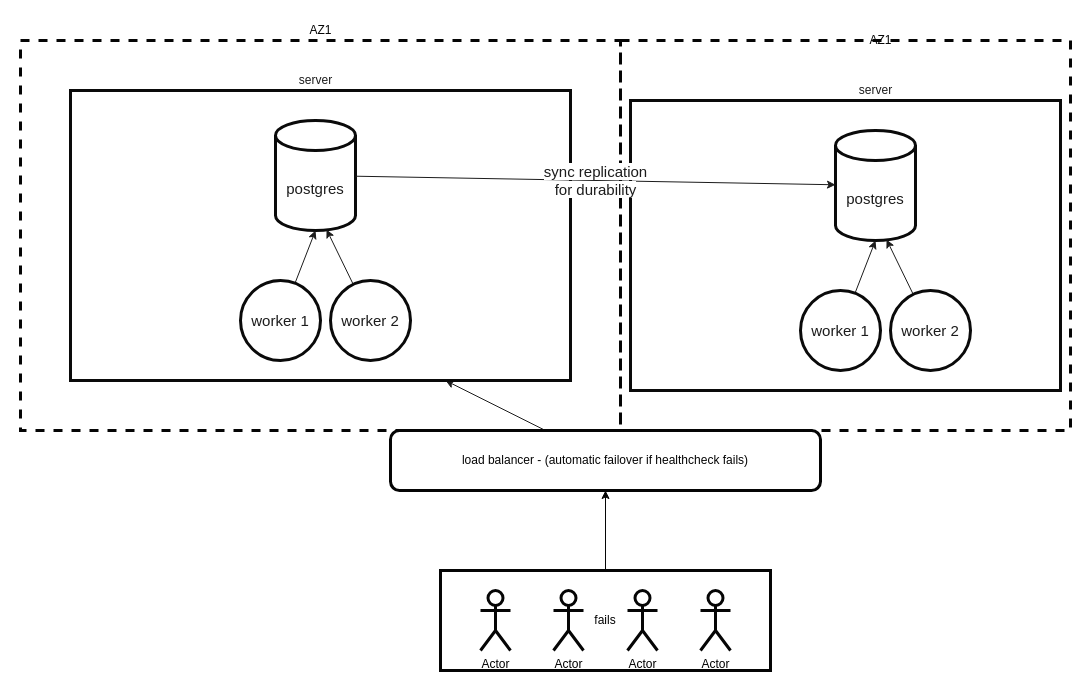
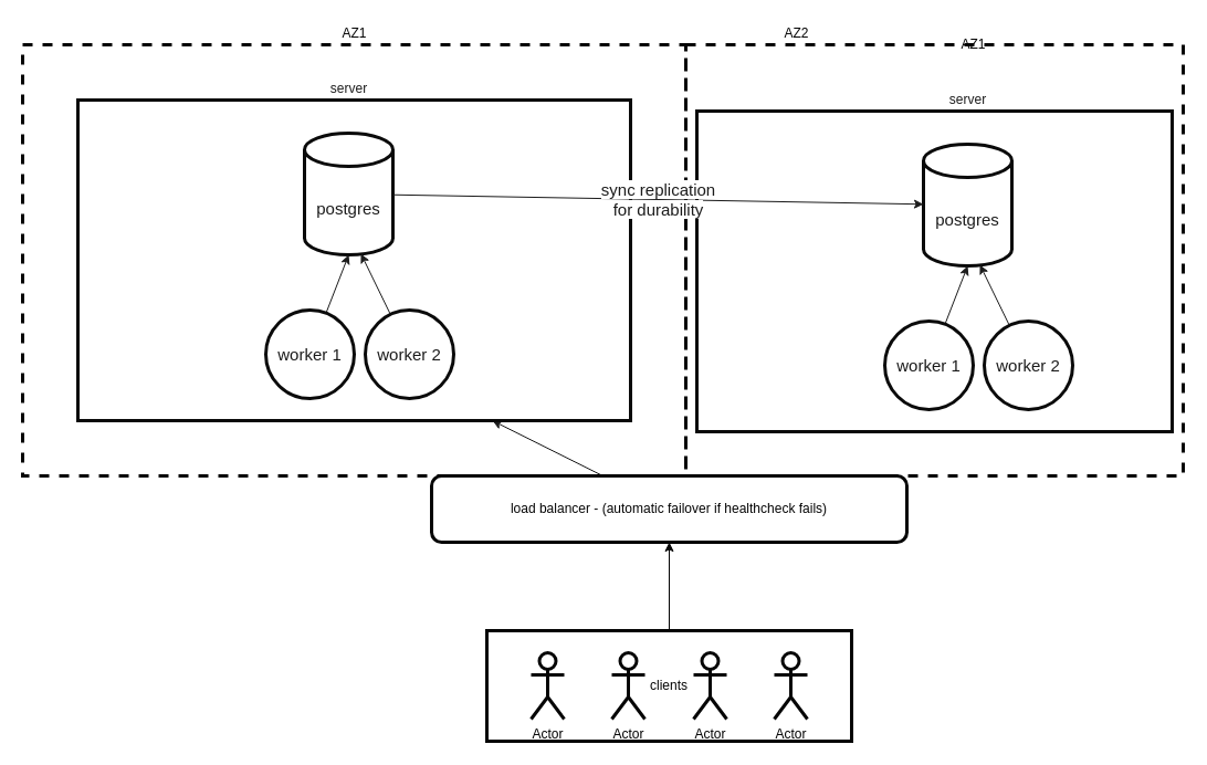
  <mxCell id="0" />
  <mxCell id="1" parent="0" />
  <mxCell id="2" value="" style="whiteSpace=wrap;html=1;fillColor=none;strokeColor=#050505;dashed=1;strokeWidth=3;" parent="1" vertex="1"><mxGeometry x="20" y="40" width="600" height="390" as="geometry" /></mxCell>
  <mxCell id="3" value="Actor" style="shape=umlActor;verticalLabelPosition=bottom;verticalAlign=top;html=1;outlineConnect=0;strokeColor=#050505;strokeWidth=3;fillColor=none;" parent="1" vertex="1"><mxGeometry x="480" y="590" width="30" height="60" as="geometry" /></mxCell>
  <mxCell id="4" value="Actor" style="shape=umlActor;verticalLabelPosition=bottom;verticalAlign=top;html=1;outlineConnect=0;strokeColor=#050505;strokeWidth=3;fillColor=none;" parent="1" vertex="1"><mxGeometry x="553" y="590" width="30" height="60" as="geometry" /></mxCell>
  <mxCell id="5" value="Actor" style="shape=umlActor;verticalLabelPosition=bottom;verticalAlign=top;html=1;outlineConnect=0;strokeColor=#050505;strokeWidth=3;fillColor=none;" parent="1" vertex="1"><mxGeometry x="627" y="590" width="30" height="60" as="geometry" /></mxCell>
  <mxCell id="6" value="Actor" style="shape=umlActor;verticalLabelPosition=bottom;verticalAlign=top;html=1;outlineConnect=0;strokeColor=#050505;strokeWidth=3;fillColor=none;" parent="1" vertex="1"><mxGeometry x="700" y="590" width="30" height="60" as="geometry" /></mxCell>
  <mxCell id="7" style="edgeStyle=none;html=1;entryX=0.75;entryY=1;entryDx=0;entryDy=0;fontSize=15;fontColor=#1C1C1C;strokeColor=#1C1C1C;" edge="1" parent="1" source="8" target="14"><mxGeometry relative="1" as="geometry" /></mxCell>
  <mxCell id="8" value="&lt;font color=&quot;#050505&quot;&gt;load balancer - (automatic failover if healthcheck fails)&lt;/font&gt;" style="rounded=1;whiteSpace=wrap;html=1;strokeColor=#050505;strokeWidth=3;fillColor=none;" parent="1" vertex="1"><mxGeometry x="390" y="430" width="430" height="60" as="geometry" /></mxCell>
  <mxCell id="9" style="edgeStyle=none;html=1;entryX=0.5;entryY=1;entryDx=0;entryDy=0;labelBackgroundColor=#FFFFFF;fontColor=#050505;strokeColor=#050505;" parent="1" source="10" target="8" edge="1"><mxGeometry relative="1" as="geometry" /></mxCell>
- <mxCell id="10" value="fails" style="rounded=0;whiteSpace=wrap;html=1;labelBackgroundColor=none;fontColor=#050505;strokeColor=#050505;strokeWidth=3;fillColor=none;" parent="1" vertex="1"><mxGeometry x="440" y="570" width="330" height="100" as="geometry" /></mxCell>
+ <mxCell id="10" value="clients" style="rounded=0;whiteSpace=wrap;html=1;labelBackgroundColor=none;fontColor=#050505;strokeColor=#050505;strokeWidth=3;fillColor=none;" parent="1" vertex="1"><mxGeometry x="440" y="570" width="330" height="100" as="geometry" /></mxCell>
  <mxCell id="11" value="AZ1" style="text;html=1;align=center;verticalAlign=middle;resizable=0;points=[];autosize=1;strokeColor=none;fillColor=none;fontColor=#050505;" parent="1" vertex="1"><mxGeometry x="300" y="20" width="40" height="20" as="geometry" /></mxCell>
  <mxCell id="12" value="" style="whiteSpace=wrap;html=1;fillColor=none;strokeColor=#050505;dashed=1;strokeWidth=3;" parent="1" vertex="1"><mxGeometry x="620" y="40" width="450" height="390" as="geometry" /></mxCell>
+ <mxCell id="13" value="AZ2" style="text;html=1;align=center;verticalAlign=middle;resizable=0;points=[];autosize=1;strokeColor=none;fillColor=none;fontColor=#050505;" parent="1" vertex="1"><mxGeometry x="700" y="20" width="40" height="20" as="geometry" /></mxCell>
  <mxCell id="14" value="" style="rounded=0;whiteSpace=wrap;html=1;fillColor=none;strokeColor=#0A0A0A;fontSize=15;strokeWidth=3;" vertex="1" parent="1"><mxGeometry x="70" y="90" width="500" height="290" as="geometry" /></mxCell>
  <mxCell id="15" value="server" style="text;html=1;align=center;verticalAlign=middle;resizable=0;points=[];autosize=1;strokeColor=none;fillColor=none;fontColor=#1C1C1C;" vertex="1" parent="1"><mxGeometry x="290" y="70" width="50" height="20" as="geometry" /></mxCell>
  <mxCell id="16" value="postgres" style="shape=cylinder3;whiteSpace=wrap;html=1;boundedLbl=1;backgroundOutline=1;size=15;fontSize=15;fontColor=#1C1C1C;strokeColor=#0A0A0A;strokeWidth=3;fillColor=none;" vertex="1" parent="1"><mxGeometry x="275" y="120" width="80" height="110" as="geometry" /></mxCell>
  <mxCell id="17" style="edgeStyle=none;html=1;entryX=0.638;entryY=0.991;entryDx=0;entryDy=0;entryPerimeter=0;fontSize=15;fontColor=#1C1C1C;strokeColor=#1C1C1C;" edge="1" parent="1" source="18" target="16"><mxGeometry relative="1" as="geometry" /></mxCell>
  <mxCell id="18" value="worker 2" style="ellipse;whiteSpace=wrap;html=1;aspect=fixed;fontSize=15;fontColor=#1C1C1C;strokeColor=#0A0A0A;strokeWidth=3;fillColor=none;" vertex="1" parent="1"><mxGeometry x="330" y="280" width="80" height="80" as="geometry" /></mxCell>
  <mxCell id="19" style="edgeStyle=none;html=1;entryX=0.5;entryY=1;entryDx=0;entryDy=0;entryPerimeter=0;fontSize=15;fontColor=#1C1C1C;strokeColor=#1C1C1C;" edge="1" parent="1" source="20" target="16"><mxGeometry relative="1" as="geometry" /></mxCell>
  <mxCell id="20" value="worker 1" style="ellipse;whiteSpace=wrap;html=1;aspect=fixed;fontSize=15;fontColor=#1C1C1C;strokeColor=#0A0A0A;strokeWidth=3;fillColor=none;" vertex="1" parent="1"><mxGeometry x="240" y="280" width="80" height="80" as="geometry" /></mxCell>
  <mxCell id="21" value="AZ1" style="text;html=1;align=center;verticalAlign=middle;resizable=0;points=[];autosize=1;strokeColor=none;fillColor=none;fontColor=#050505;" vertex="1" parent="1"><mxGeometry x="860" y="30" width="40" height="20" as="geometry" /></mxCell>
  <mxCell id="22" value="" style="rounded=0;whiteSpace=wrap;html=1;fillColor=none;strokeColor=#0A0A0A;fontSize=15;strokeWidth=3;" vertex="1" parent="1"><mxGeometry x="630" y="100" width="430" height="290" as="geometry" /></mxCell>
  <mxCell id="23" value="server" style="text;html=1;align=center;verticalAlign=middle;resizable=0;points=[];autosize=1;strokeColor=none;fillColor=none;fontColor=#1C1C1C;" vertex="1" parent="1"><mxGeometry x="850" y="80" width="50" height="20" as="geometry" /></mxCell>
  <mxCell id="24" value="postgres" style="shape=cylinder3;whiteSpace=wrap;html=1;boundedLbl=1;backgroundOutline=1;size=15;fontSize=15;fontColor=#1C1C1C;strokeColor=#0A0A0A;strokeWidth=3;fillColor=none;" vertex="1" parent="1"><mxGeometry x="835" y="130" width="80" height="110" as="geometry" /></mxCell>
  <mxCell id="25" style="edgeStyle=none;html=1;entryX=0.638;entryY=0.991;entryDx=0;entryDy=0;entryPerimeter=0;fontSize=15;fontColor=#1C1C1C;strokeColor=#1C1C1C;" edge="1" parent="1" source="26" target="24"><mxGeometry relative="1" as="geometry" /></mxCell>
  <mxCell id="26" value="worker 2" style="ellipse;whiteSpace=wrap;html=1;aspect=fixed;fontSize=15;fontColor=#1C1C1C;strokeColor=#0A0A0A;strokeWidth=3;fillColor=none;" vertex="1" parent="1"><mxGeometry x="890" y="290" width="80" height="80" as="geometry" /></mxCell>
  <mxCell id="27" style="edgeStyle=none;html=1;entryX=0.5;entryY=1;entryDx=0;entryDy=0;entryPerimeter=0;fontSize=15;fontColor=#1C1C1C;strokeColor=#1C1C1C;" edge="1" parent="1" source="28" target="24"><mxGeometry relative="1" as="geometry" /></mxCell>
  <mxCell id="28" value="worker 1" style="ellipse;whiteSpace=wrap;html=1;aspect=fixed;fontSize=15;fontColor=#1C1C1C;strokeColor=#0A0A0A;strokeWidth=3;fillColor=none;" vertex="1" parent="1"><mxGeometry x="800" y="290" width="80" height="80" as="geometry" /></mxCell>
  <mxCell id="29" value="&lt;span style=&quot;background-color: rgb(255 , 255 , 255)&quot;&gt;sync replication&lt;br&gt;for durability&lt;/span&gt;" style="edgeStyle=none;html=1;fontSize=15;fontColor=#1C1C1C;strokeColor=#1C1C1C;labelBackgroundColor=none;" edge="1" parent="1" source="16" target="24"><mxGeometry relative="1" as="geometry" /></mxCell>
